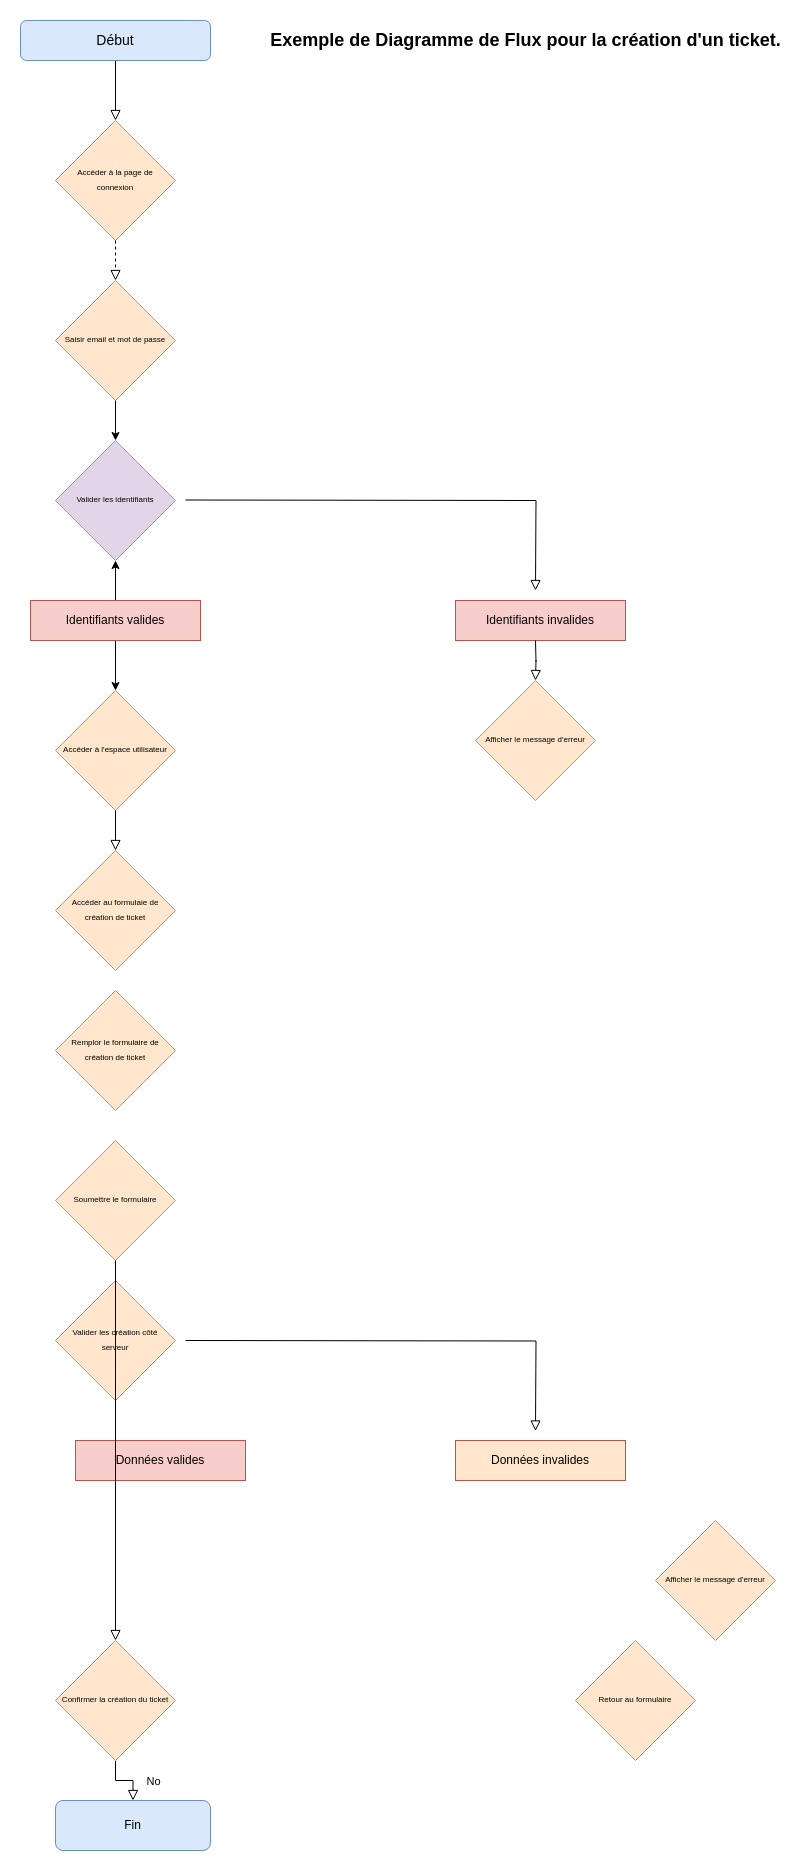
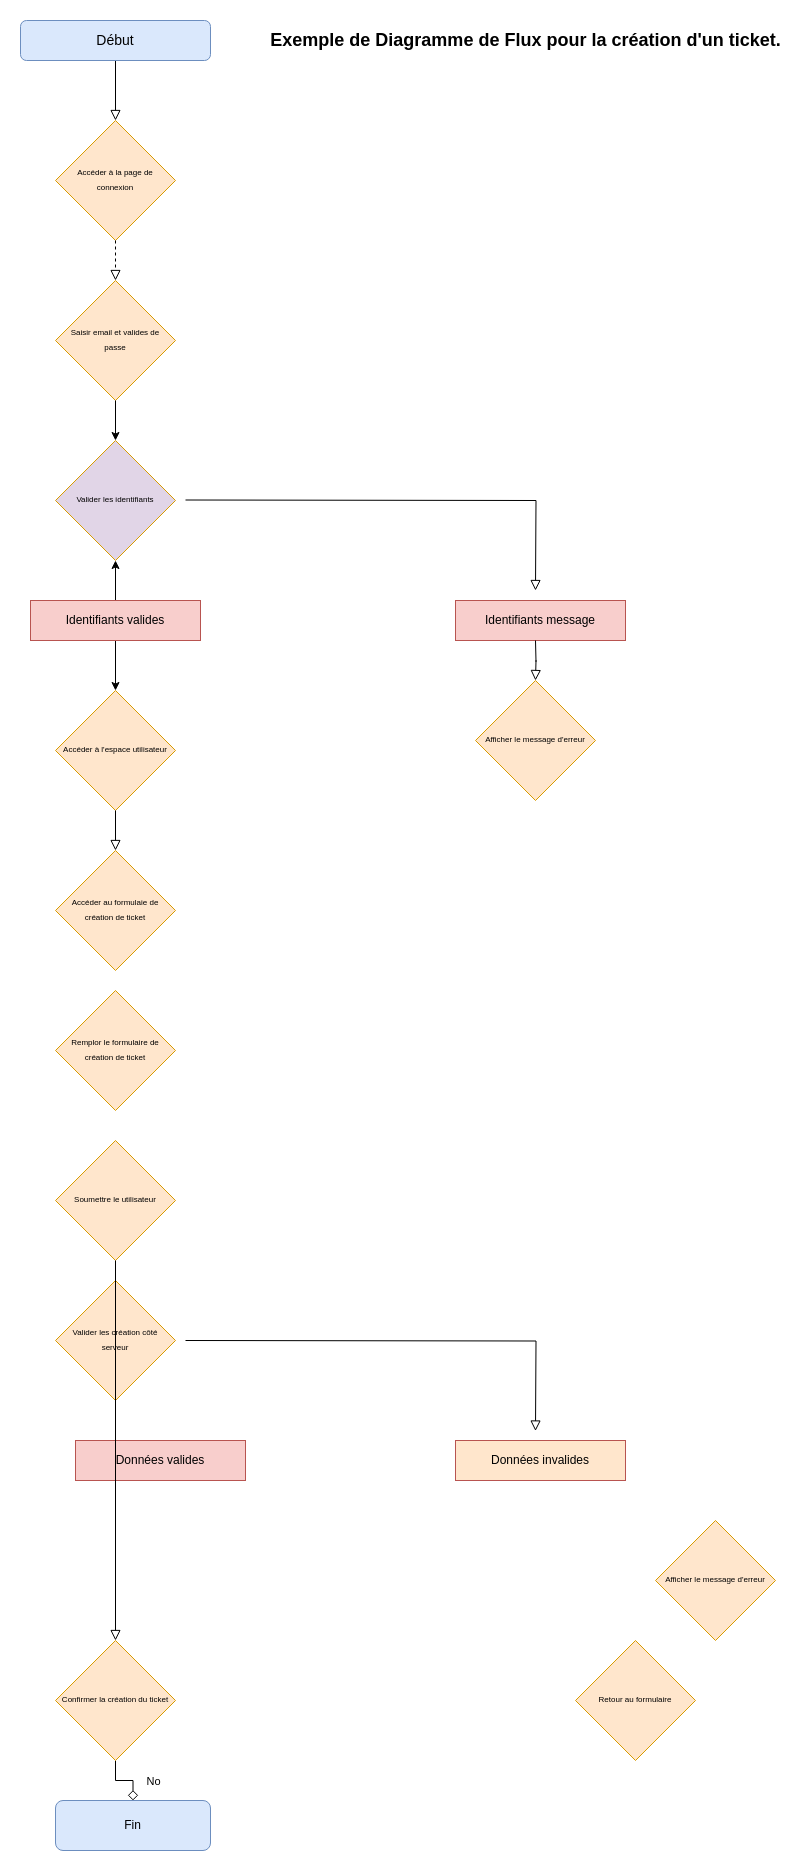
  <mxCell id="0" />
  <mxCell id="1" parent="0" />
  <mxCell id="2" value="" style="rounded=0;html=1;jettySize=auto;orthogonalLoop=1;fontSize=11;endArrow=block;endFill=0;endSize=8;strokeWidth=1;shadow=0;labelBackgroundColor=none;edgeStyle=orthogonalEdgeStyle;" parent="1" source="3" target="4" edge="1"><mxGeometry relative="1" as="geometry" /></mxCell>
  <mxCell id="3" value="&lt;font style=&quot;font-size: 14px;&quot;&gt;Début&lt;/font&gt;" style="rounded=1;whiteSpace=wrap;html=1;fontSize=12;glass=0;strokeWidth=1;shadow=0;fillColor=#dae8fc;strokeColor=#6c8ebf;" parent="1" vertex="1"><mxGeometry x="20" y="20" width="190" height="40" as="geometry" /></mxCell>
  <mxCell id="4" value="&lt;font style=&quot;font-size: 8px;&quot;&gt;Accéder à la page de connexion&lt;/font&gt;" style="rhombus;whiteSpace=wrap;html=1;shadow=0;fontFamily=Helvetica;fontSize=12;align=center;strokeWidth=1;spacing=6;spacingTop=-4;fillColor=#ffe6cc;strokeColor=#d79b00;" parent="1" vertex="1"><mxGeometry x="55" y="120" width="120" height="120" as="geometry" /></mxCell>
- <mxCell id="5" value="No" style="rounded=0;html=1;jettySize=auto;orthogonalLoop=1;fontSize=11;endArrow=block;endFill=0;endSize=8;strokeWidth=1;shadow=0;labelBackgroundColor=none;edgeStyle=orthogonalEdgeStyle;" parent="1" source="29" target="7" edge="1"><mxGeometry x="0.333" y="20" relative="1" as="geometry"><mxPoint as="offset" /><mxPoint x="110" y="490" as="sourcePoint" /></mxGeometry></mxCell>
+ <mxCell id="5" value="No" style="rounded=0;html=1;jettySize=auto;orthogonalLoop=1;fontSize=11;endArrow=diamond;endFill=0;endSize=8;strokeWidth=1;shadow=0;labelBackgroundColor=none;edgeStyle=orthogonalEdgeStyle;" parent="1" source="29" target="7" edge="1"><mxGeometry x="0.333" y="20" relative="1" as="geometry"><mxPoint as="offset" /><mxPoint x="110" y="490" as="sourcePoint" /></mxGeometry></mxCell>
  <mxCell id="6" value="" style="edgeStyle=orthogonalEdgeStyle;rounded=0;html=1;jettySize=auto;orthogonalLoop=1;fontSize=11;endArrow=block;endFill=0;endSize=8;strokeWidth=1;shadow=0;labelBackgroundColor=none;" parent="1" edge="1"><mxGeometry x="-0.014" y="-90" relative="1" as="geometry"><mxPoint as="offset" /><mxPoint x="185" y="499.5" as="sourcePoint" /><mxPoint x="535" y="590" as="targetPoint" /></mxGeometry></mxCell>
  <mxCell id="7" value="Fin" style="rounded=1;whiteSpace=wrap;html=1;fontSize=12;glass=0;strokeWidth=1;shadow=0;fillColor=#dae8fc;strokeColor=#6c8ebf;" parent="1" vertex="1"><mxGeometry x="55" y="1800" width="155" height="50" as="geometry" /></mxCell>
  <mxCell id="8" value="" style="rounded=0;html=1;jettySize=auto;orthogonalLoop=1;fontSize=11;endArrow=block;endFill=0;endSize=8;strokeWidth=1;shadow=0;labelBackgroundColor=none;edgeStyle=orthogonalEdgeStyle;dashed=1;" edge="1" parent="1" source="4" target="9"><mxGeometry y="20" relative="1" as="geometry"><mxPoint as="offset" /><mxPoint x="110" y="220" as="sourcePoint" /><mxPoint x="110" y="410" as="targetPoint" /><Array as="points" /></mxGeometry></mxCell>
- <mxCell id="9" value="&lt;font style=&quot;font-size: 8px;&quot;&gt;Saisir email et mot de passe&lt;/font&gt;" style="rhombus;whiteSpace=wrap;html=1;shadow=0;fontFamily=Helvetica;fontSize=12;align=center;strokeWidth=1;spacing=6;spacingTop=-4;fillColor=#ffe6cc;strokeColor=#d79b00;" vertex="1" parent="1"><mxGeometry x="55" y="280" width="120" height="120" as="geometry" /></mxCell>
+ <mxCell id="9" value="&lt;font style=&quot;font-size: 8px;&quot;&gt;Saisir email et valides de passe&lt;/font&gt;" style="rhombus;whiteSpace=wrap;html=1;shadow=0;fontFamily=Helvetica;fontSize=12;align=center;strokeWidth=1;spacing=6;spacingTop=-4;fillColor=#ffe6cc;strokeColor=#d79b00;" vertex="1" parent="1"><mxGeometry x="55" y="280" width="120" height="120" as="geometry" /></mxCell>
  <mxCell id="10" value="&lt;font style=&quot;font-size: 8px;&quot;&gt;Valider les identifiants&lt;/font&gt;" style="rhombus;whiteSpace=wrap;html=1;shadow=0;fontFamily=Helvetica;fontSize=12;align=center;strokeWidth=1;spacing=6;spacingTop=-4;fillColor=#e1d5e7;strokeColor=#d79b00;" vertex="1" parent="1"><mxGeometry x="55" y="440" width="120" height="120" as="geometry" /></mxCell>
  <mxCell id="11" value="" style="endArrow=classic;html=1;rounded=0;exitX=0.5;exitY=1;exitDx=0;exitDy=0;" edge="1" parent="1" source="9"><mxGeometry width="50" height="50" relative="1" as="geometry"><mxPoint x="75" y="450" as="sourcePoint" /><mxPoint x="115" y="440" as="targetPoint" /></mxGeometry></mxCell>
  <mxCell id="12" value="" style="edgeStyle=orthogonalEdgeStyle;rounded=0;orthogonalLoop=1;jettySize=auto;html=1;" edge="1" parent="1" source="14" target="16"><mxGeometry relative="1" as="geometry" /></mxCell>
  <mxCell id="13" value="" style="edgeStyle=orthogonalEdgeStyle;rounded=0;orthogonalLoop=1;jettySize=auto;html=1;" edge="1" parent="1" source="14" target="10"><mxGeometry relative="1" as="geometry" /></mxCell>
  <mxCell id="14" value="Identifiants valides" style="rounded=0;whiteSpace=wrap;html=1;fillColor=#f8cecc;strokeColor=#b85450;" vertex="1" parent="1"><mxGeometry x="30" y="600" width="170" height="40" as="geometry" /></mxCell>
- <mxCell id="15" value="Identifiants invalides" style="rounded=0;whiteSpace=wrap;html=1;fillColor=#f8cecc;strokeColor=#b85450;" vertex="1" parent="1"><mxGeometry x="455" y="600" width="170" height="40" as="geometry" /></mxCell>
+ <mxCell id="15" value="Identifiants message" style="rounded=0;whiteSpace=wrap;html=1;fillColor=#f8cecc;strokeColor=#b85450;" vertex="1" parent="1"><mxGeometry x="455" y="600" width="170" height="40" as="geometry" /></mxCell>
  <mxCell id="16" value="&lt;font style=&quot;font-size: 8px;&quot;&gt;Accéder à l'espace utilisateur&lt;/font&gt;" style="rhombus;whiteSpace=wrap;html=1;shadow=0;fontFamily=Helvetica;fontSize=12;align=center;strokeWidth=1;spacing=6;spacingTop=-4;fillColor=#ffe6cc;strokeColor=#d79b00;" vertex="1" parent="1"><mxGeometry x="55" y="690" width="120" height="120" as="geometry" /></mxCell>
  <mxCell id="17" value="" style="edgeStyle=orthogonalEdgeStyle;rounded=0;html=1;jettySize=auto;orthogonalLoop=1;fontSize=11;endArrow=block;endFill=0;endSize=8;strokeWidth=1;shadow=0;labelBackgroundColor=none;" edge="1" parent="1"><mxGeometry x="-0.014" y="-90" relative="1" as="geometry"><mxPoint as="offset" /><mxPoint x="535" y="640" as="sourcePoint" /><mxPoint x="535" y="680" as="targetPoint" /></mxGeometry></mxCell>
  <mxCell id="18" value="&lt;font style=&quot;font-size: 8px;&quot;&gt;Afficher le message d'erreur&lt;/font&gt;" style="rhombus;whiteSpace=wrap;html=1;shadow=0;fontFamily=Helvetica;fontSize=12;align=center;strokeWidth=1;spacing=6;spacingTop=-4;fillColor=#ffe6cc;strokeColor=#d79b00;" vertex="1" parent="1"><mxGeometry x="475" y="680" width="120" height="120" as="geometry" /></mxCell>
  <mxCell id="19" value="" style="rounded=0;html=1;jettySize=auto;orthogonalLoop=1;fontSize=11;endArrow=block;endFill=0;endSize=8;strokeWidth=1;shadow=0;labelBackgroundColor=none;edgeStyle=orthogonalEdgeStyle;" edge="1" parent="1" source="16" target="20"><mxGeometry x="0.333" y="20" relative="1" as="geometry"><mxPoint as="offset" /><mxPoint x="115" y="810" as="sourcePoint" /><mxPoint x="115" y="1600" as="targetPoint" /></mxGeometry></mxCell>
  <mxCell id="20" value="&lt;font style=&quot;font-size: 8px;&quot;&gt;Accéder au formulaie de création de ticket&lt;/font&gt;" style="rhombus;whiteSpace=wrap;html=1;shadow=0;fontFamily=Helvetica;fontSize=12;align=center;strokeWidth=1;spacing=6;spacingTop=-4;fillColor=#ffe6cc;strokeColor=#d79b00;" vertex="1" parent="1"><mxGeometry x="55" y="850" width="120" height="120" as="geometry" /></mxCell>
  <mxCell id="21" value="&lt;font style=&quot;font-size: 8px;&quot;&gt;Remplor le formulaire de création de ticket&lt;/font&gt;" style="rhombus;whiteSpace=wrap;html=1;shadow=0;fontFamily=Helvetica;fontSize=12;align=center;strokeWidth=1;spacing=6;spacingTop=-4;fillColor=#ffe6cc;strokeColor=#d79b00;" vertex="1" parent="1"><mxGeometry x="55" y="990" width="120" height="120" as="geometry" /></mxCell>
- <mxCell id="22" value="&lt;font style=&quot;font-size: 8px;&quot;&gt;Soumettre le formulaire&lt;/font&gt;" style="rhombus;whiteSpace=wrap;html=1;shadow=0;fontFamily=Helvetica;fontSize=12;align=center;strokeWidth=1;spacing=6;spacingTop=-4;fillColor=#ffe6cc;strokeColor=#d79b00;" vertex="1" parent="1"><mxGeometry x="55" y="1140" width="120" height="120" as="geometry" /></mxCell>
+ <mxCell id="22" value="&lt;font style=&quot;font-size: 8px;&quot;&gt;Soumettre le utilisateur&lt;/font&gt;" style="rhombus;whiteSpace=wrap;html=1;shadow=0;fontFamily=Helvetica;fontSize=12;align=center;strokeWidth=1;spacing=6;spacingTop=-4;fillColor=#ffe6cc;strokeColor=#d79b00;" vertex="1" parent="1"><mxGeometry x="55" y="1140" width="120" height="120" as="geometry" /></mxCell>
  <mxCell id="23" value="&lt;font style=&quot;font-size: 8px;&quot;&gt;Valider les création côté serveur&lt;/font&gt;" style="rhombus;whiteSpace=wrap;html=1;shadow=0;fontFamily=Helvetica;fontSize=12;align=center;strokeWidth=1;spacing=6;spacingTop=-4;fillColor=#ffe6cc;strokeColor=#d79b00;" vertex="1" parent="1"><mxGeometry x="55" y="1280" width="120" height="120" as="geometry" /></mxCell>
  <mxCell id="24" value="Données valides" style="rounded=0;whiteSpace=wrap;html=1;fillColor=#f8cecc;strokeColor=#b85450;" vertex="1" parent="1"><mxGeometry x="75" y="1440" width="170" height="40" as="geometry" /></mxCell>
  <mxCell id="25" value="Données invalides" style="rounded=0;whiteSpace=wrap;html=1;fillColor=#ffe6cc;strokeColor=#b85450;" vertex="1" parent="1"><mxGeometry x="455" y="1440" width="170" height="40" as="geometry" /></mxCell>
  <mxCell id="26" value="" style="edgeStyle=orthogonalEdgeStyle;rounded=0;html=1;jettySize=auto;orthogonalLoop=1;fontSize=11;endArrow=block;endFill=0;endSize=8;strokeWidth=1;shadow=0;labelBackgroundColor=none;" edge="1" parent="1"><mxGeometry x="-0.014" y="-90" relative="1" as="geometry"><mxPoint as="offset" /><mxPoint x="185" y="1340" as="sourcePoint" /><mxPoint x="535" y="1430.5" as="targetPoint" /></mxGeometry></mxCell>
  <mxCell id="27" value="&lt;font style=&quot;font-size: 8px;&quot;&gt;Afficher le message d'erreur&lt;/font&gt;" style="rhombus;whiteSpace=wrap;html=1;shadow=0;fontFamily=Helvetica;fontSize=12;align=center;strokeWidth=1;spacing=6;spacingTop=-4;fillColor=#ffe6cc;strokeColor=#d79b00;" vertex="1" parent="1"><mxGeometry x="655" y="1520" width="120" height="120" as="geometry" /></mxCell>
  <mxCell id="28" value="" style="rounded=0;html=1;jettySize=auto;orthogonalLoop=1;fontSize=11;endArrow=block;endFill=0;endSize=8;strokeWidth=1;shadow=0;labelBackgroundColor=none;edgeStyle=orthogonalEdgeStyle;" edge="1" parent="1" source="22" target="29"><mxGeometry x="0.333" y="20" relative="1" as="geometry"><mxPoint as="offset" /><mxPoint x="115" y="1260" as="sourcePoint" /><mxPoint x="115" y="1960" as="targetPoint" /></mxGeometry></mxCell>
  <mxCell id="29" value="&lt;font style=&quot;font-size: 8px;&quot;&gt;Confirmer la création du ticket&lt;/font&gt;" style="rhombus;whiteSpace=wrap;html=1;shadow=0;fontFamily=Helvetica;fontSize=12;align=center;strokeWidth=1;spacing=6;spacingTop=-4;fillColor=#ffe6cc;strokeColor=#d79b00;" vertex="1" parent="1"><mxGeometry x="55" y="1640" width="120" height="120" as="geometry" /></mxCell>
  <mxCell id="30" value="&lt;font style=&quot;font-size: 8px;&quot;&gt;Retour au formulaire&lt;/font&gt;" style="rhombus;whiteSpace=wrap;html=1;shadow=0;fontFamily=Helvetica;fontSize=12;align=center;strokeWidth=1;spacing=6;spacingTop=-4;fillColor=#ffe6cc;strokeColor=#d79b00;" vertex="1" parent="1"><mxGeometry x="575" y="1640" width="120" height="120" as="geometry" /></mxCell>
  <mxCell id="31" value="&lt;font style=&quot;font-size: 18px;&quot;&gt;&lt;b&gt;Exemple de Diagramme de Flux pour la création d'un ticket.&lt;/b&gt;&lt;/font&gt;" style="text;html=1;align=center;verticalAlign=middle;resizable=0;points=[];autosize=1;strokeColor=none;fillColor=none;" vertex="1" parent="1"><mxGeometry x="260" y="20" width="530" height="40" as="geometry" /></mxCell>
